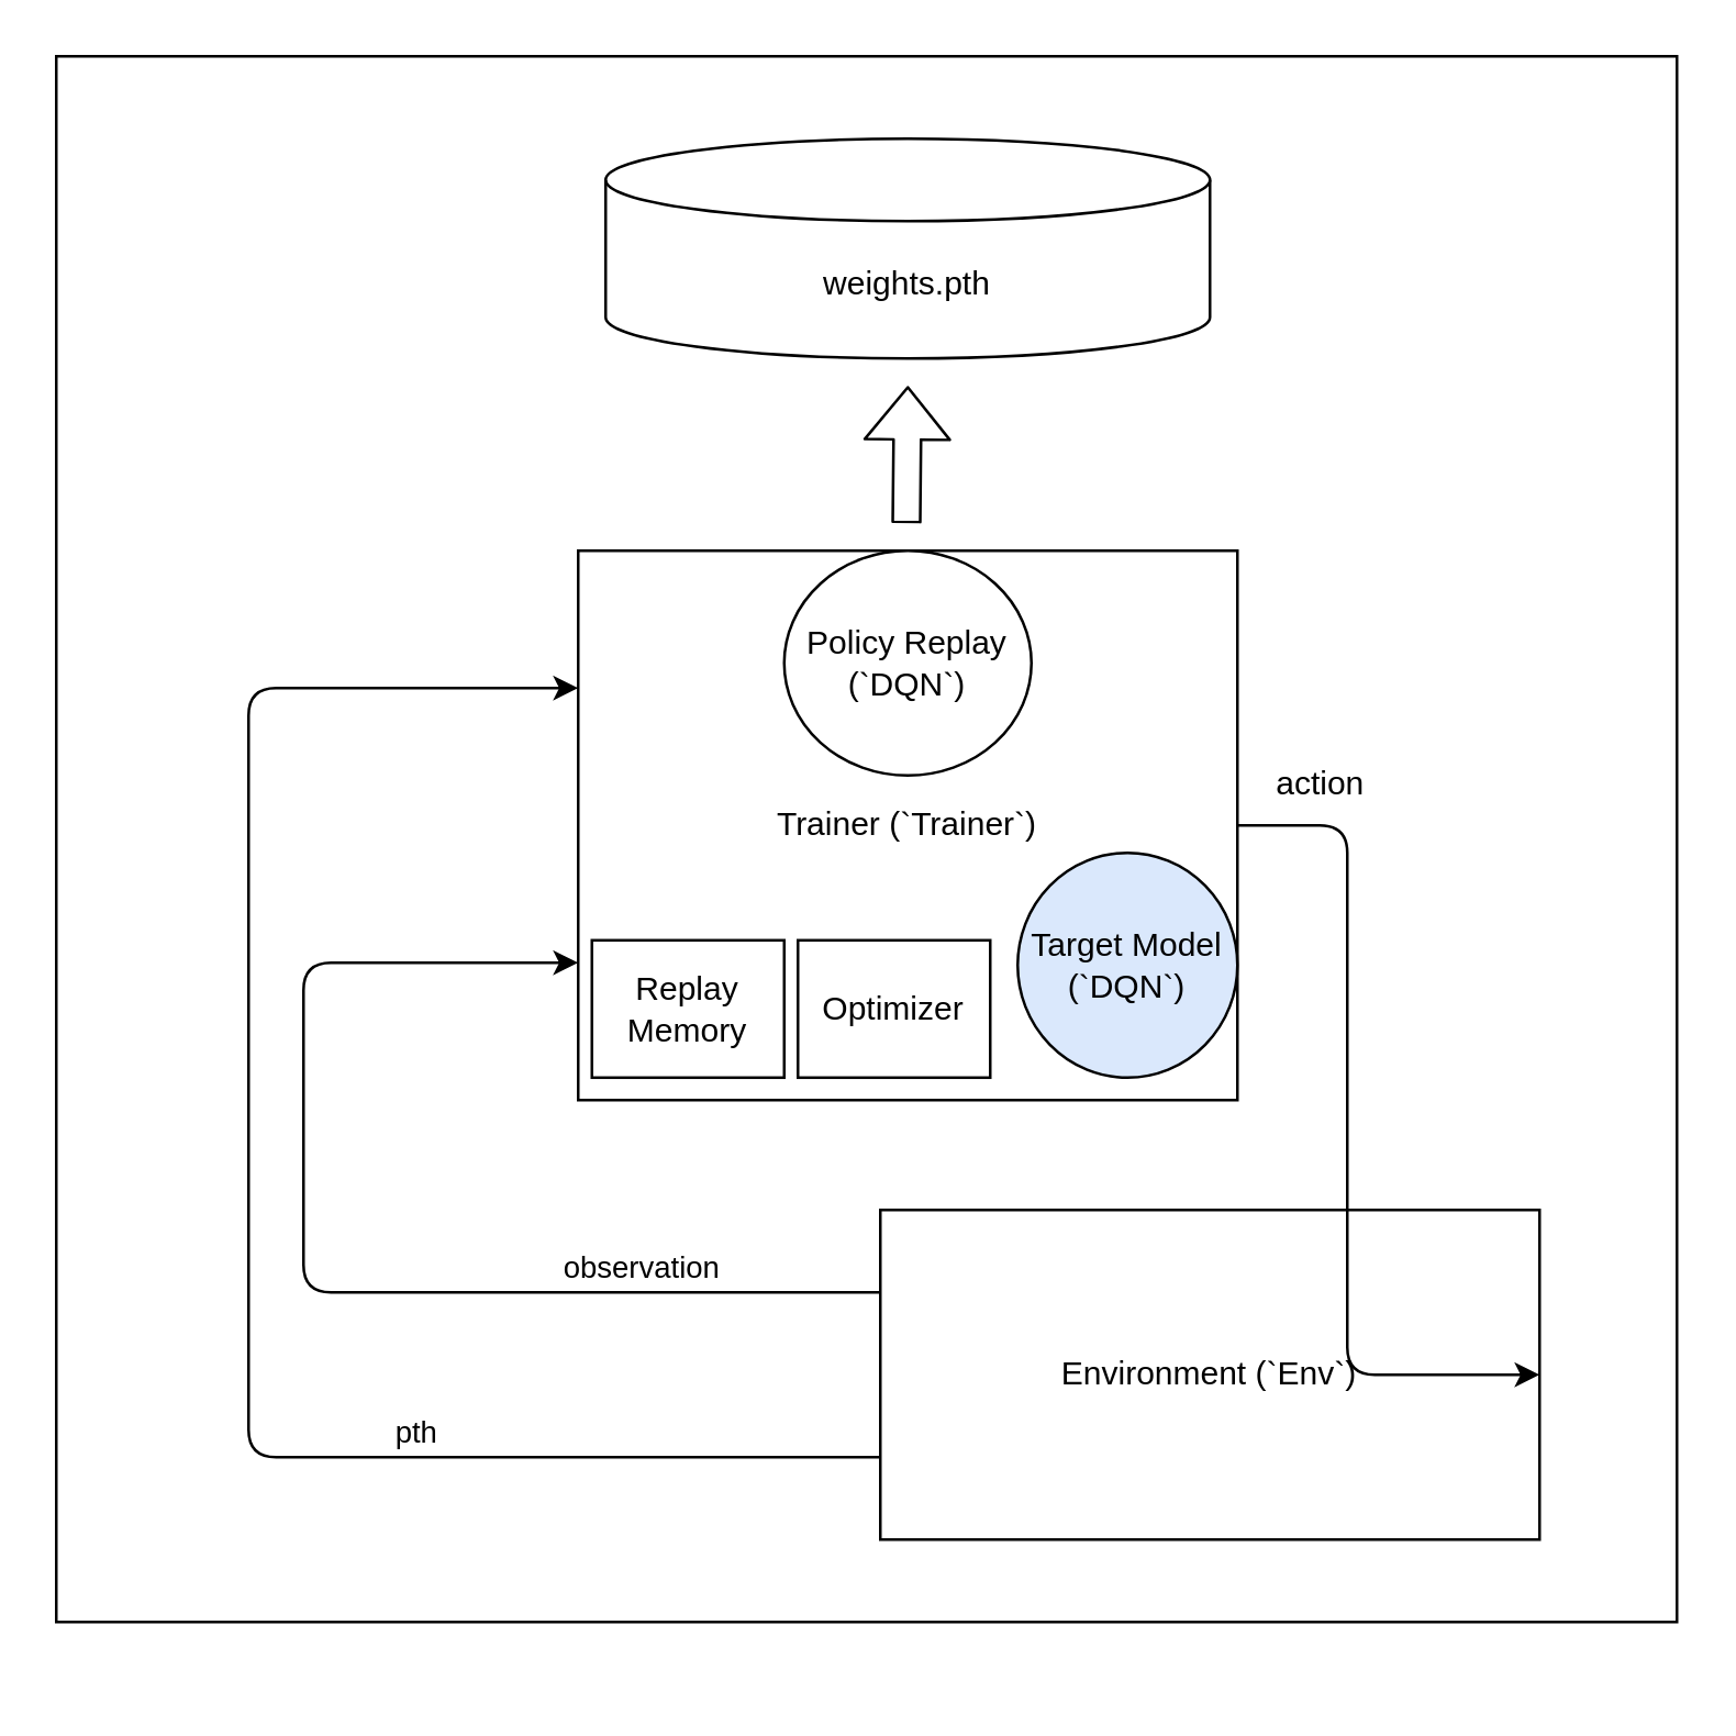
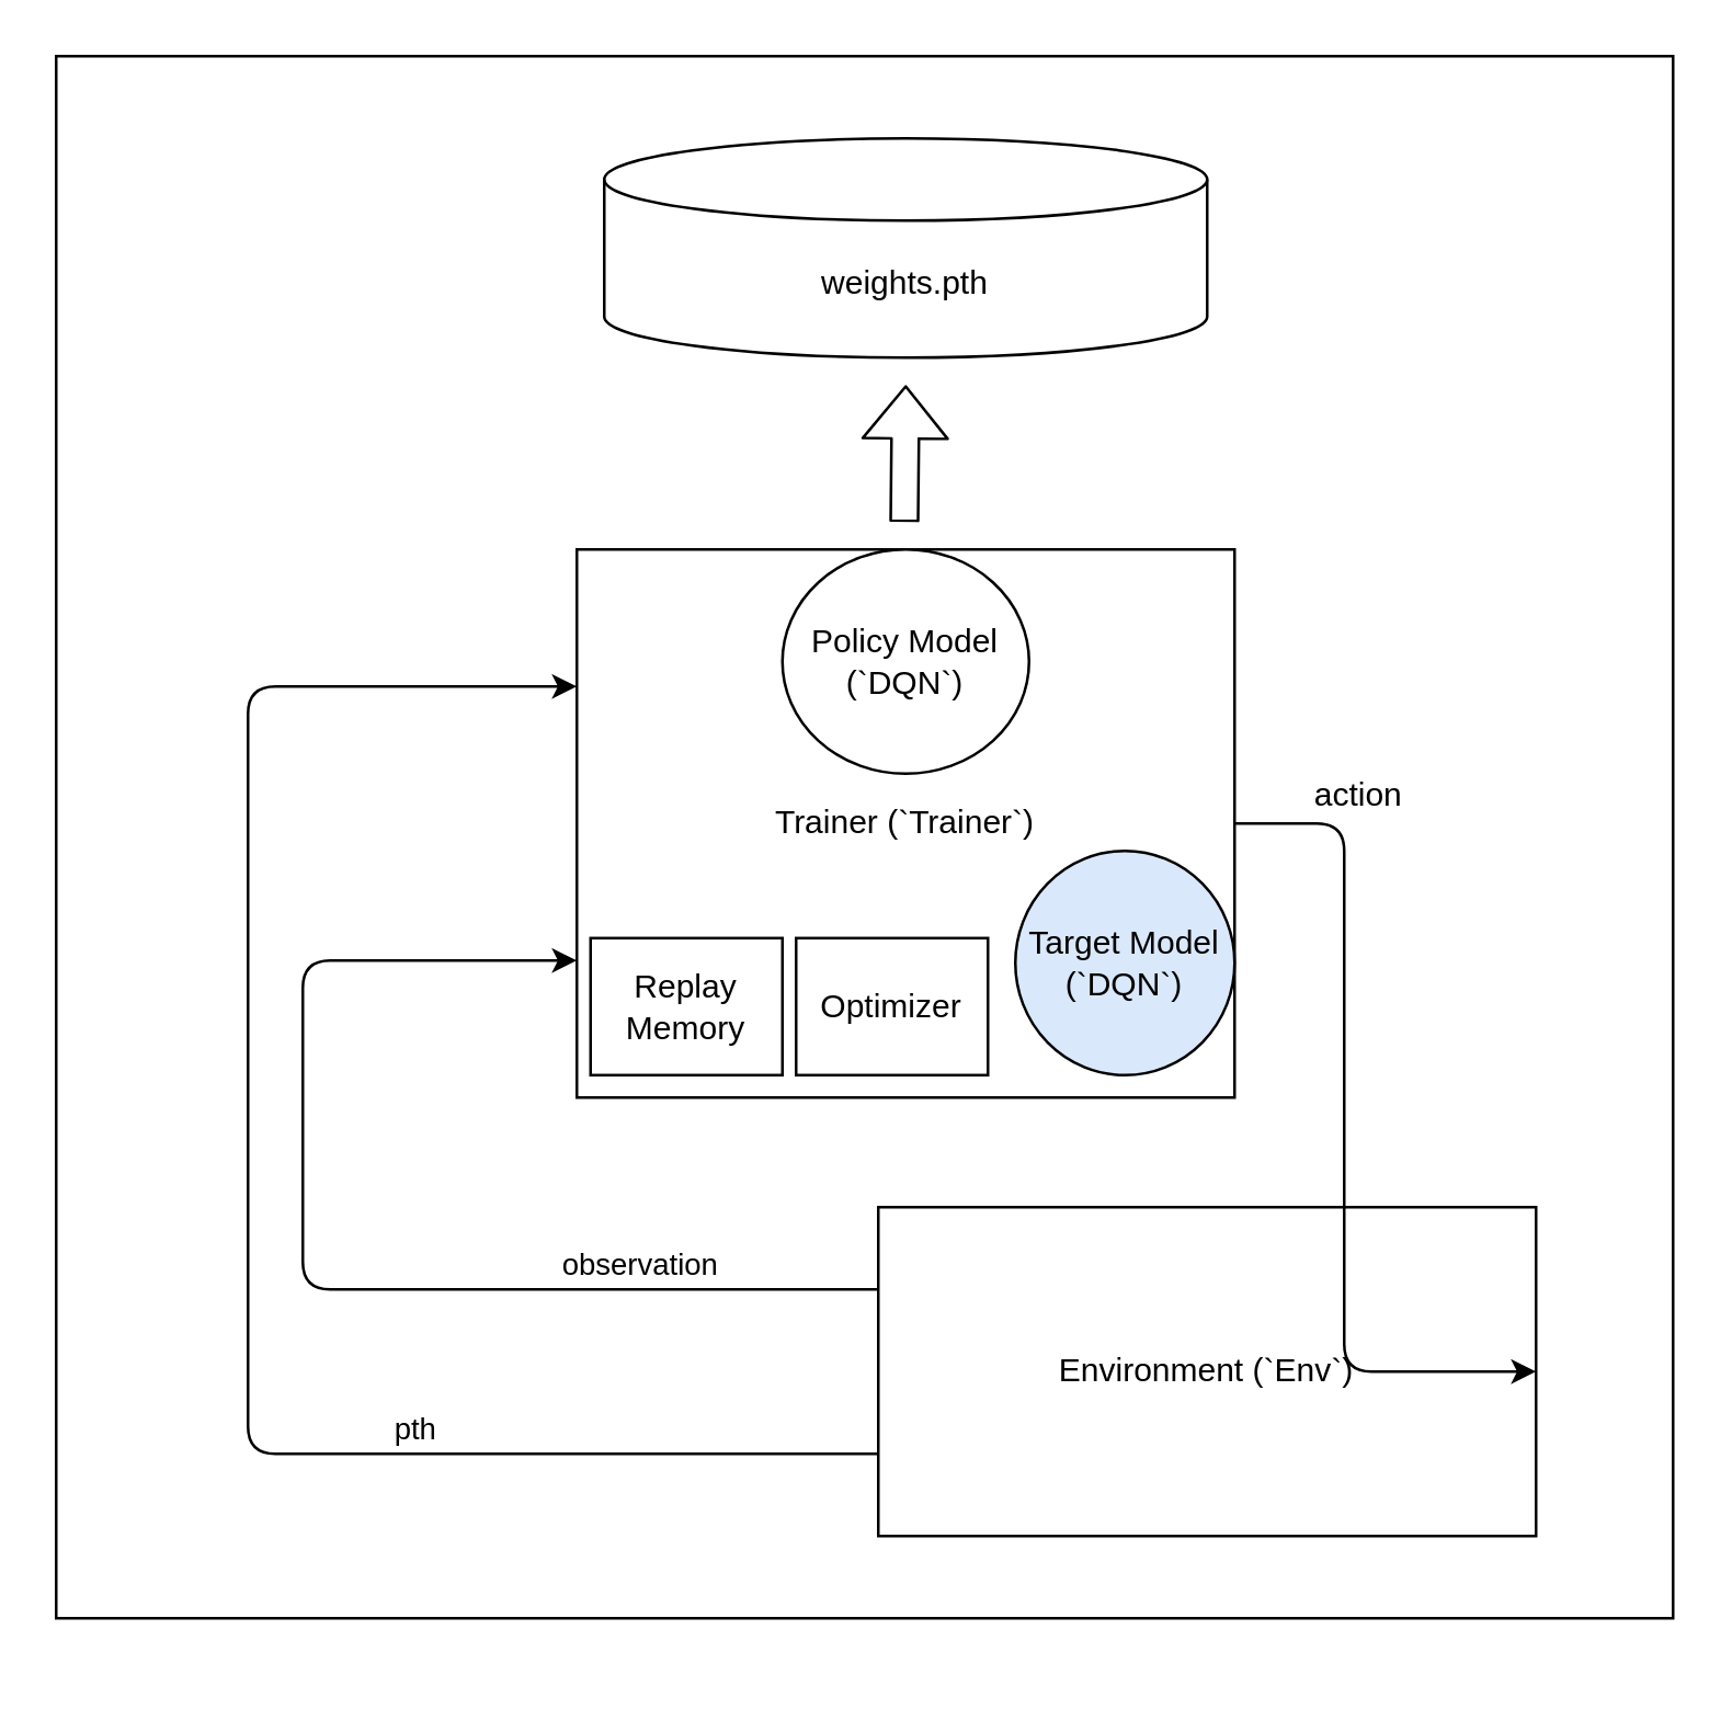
  <mxCell id="0" />
  <mxCell id="1" parent="0" />
  <mxCell id="2" value="" style="rounded=0;whiteSpace=wrap;html=1;" vertex="1" parent="1"><mxGeometry x="20" y="20" width="590" height="570" as="geometry" /></mxCell>
  <mxCell id="3" value="Environment (`Env`)" style="rounded=0;whiteSpace=wrap;html=1;" parent="1" vertex="1"><mxGeometry x="320" y="440" width="240" height="120" as="geometry" /></mxCell>
  <mxCell id="4" value="" style="group" parent="1" vertex="1" connectable="0"><mxGeometry x="210" y="200" width="370" height="410" as="geometry" /></mxCell>
  <mxCell id="5" value="Trainer (`Trainer`)" style="rounded=0;whiteSpace=wrap;html=1;" parent="4" vertex="1"><mxGeometry width="240" height="200.0" as="geometry" /></mxCell>
- <mxCell id="6" value="Policy Replay&lt;br&gt;(`DQN`)" style="ellipse;whiteSpace=wrap;html=1;" parent="4" vertex="1"><mxGeometry x="75" y="0.003" width="90" height="81.817" as="geometry" /></mxCell>
+ <mxCell id="6" value="Policy Model&lt;br&gt;(`DQN`)" style="ellipse;whiteSpace=wrap;html=1;" parent="4" vertex="1"><mxGeometry x="75" y="0.003" width="90" height="81.817" as="geometry" /></mxCell>
  <mxCell id="7" value="Target Model &lt;br&gt;(`DQN`)" style="ellipse;whiteSpace=wrap;html=1;fillColor=#dae8fc;" parent="4" vertex="1"><mxGeometry x="160" y="110" width="80" height="81.82" as="geometry" /></mxCell>
  <mxCell id="8" value="Replay Memory" style="rounded=0;whiteSpace=wrap;html=1;" parent="4" vertex="1"><mxGeometry x="5" y="141.82" width="70" height="50" as="geometry" /></mxCell>
  <mxCell id="9" value="Optimizer" style="rounded=0;whiteSpace=wrap;html=1;" parent="4" vertex="1"><mxGeometry x="80" y="141.82" width="70" height="50" as="geometry" /></mxCell>
  <mxCell id="10" value="" style="endArrow=classic;html=1;exitX=0;exitY=0.75;exitDx=0;exitDy=0;entryX=0;entryY=0.25;entryDx=0;entryDy=0;" parent="1" source="3" target="5" edge="1"><mxGeometry width="50" height="50" relative="1" as="geometry"><mxPoint x="300" y="420" as="sourcePoint" /><mxPoint x="350" y="370" as="targetPoint" /><Array as="points"><mxPoint x="90" y="530" /><mxPoint x="90" y="250" /></Array></mxGeometry></mxCell>
  <mxCell id="11" value="" style="endArrow=classic;html=1;exitX=0;exitY=0.25;exitDx=0;exitDy=0;entryX=0;entryY=0.75;entryDx=0;entryDy=0;" parent="1" source="3" target="5" edge="1"><mxGeometry width="50" height="50" relative="1" as="geometry"><mxPoint x="190" y="480" as="sourcePoint" /><mxPoint x="190" y="260" as="targetPoint" /><Array as="points"><mxPoint x="110" y="470" /><mxPoint x="110" y="350" /></Array></mxGeometry></mxCell>
  <mxCell id="12" value="observation" style="edgeLabel;html=1;align=center;verticalAlign=middle;resizable=0;points=[];" parent="11" vertex="1" connectable="0"><mxGeometry x="-0.561" y="-3" relative="1" as="geometry"><mxPoint x="6" y="-7" as="offset" /></mxGeometry></mxCell>
  <mxCell id="13" value="pth" style="edgeLabel;html=1;align=center;verticalAlign=middle;resizable=0;points=[];" parent="1" vertex="1" connectable="0"><mxGeometry x="150" y="520" as="geometry" /></mxCell>
  <mxCell id="14" value="" style="endArrow=classic;html=1;exitX=1;exitY=0.5;exitDx=0;exitDy=0;entryX=1;entryY=0.5;entryDx=0;entryDy=0;" parent="1" source="5" target="3" edge="1"><mxGeometry width="50" height="50" relative="1" as="geometry"><mxPoint x="300" y="420" as="sourcePoint" /><mxPoint x="570" y="590" as="targetPoint" /><Array as="points"><mxPoint x="490" y="300" /><mxPoint x="490" y="420" /><mxPoint x="490" y="500" /></Array></mxGeometry></mxCell>
- <mxCell id="15" value="action" style="text;html=1;align=center;verticalAlign=middle;resizable=0;points=[];autosize=1;strokeColor=none;fillColor=none;" parent="1" vertex="1"><mxGeometry x="450" y="270" width="60" height="30" as="geometry" /></mxCell>
+ <mxCell id="15" value="action" style="text;html=1;align=center;verticalAlign=middle;resizable=0;points=[];autosize=1;strokeColor=none;fillColor=none;" parent="1" vertex="1"><mxGeometry x="465" y="275" width="60" height="30" as="geometry" /></mxCell>
  <mxCell id="16" value="" style="shape=flexArrow;endArrow=classic;html=1;" parent="1" edge="1"><mxGeometry width="50" height="50" relative="1" as="geometry"><mxPoint x="329.5" y="190" as="sourcePoint" /><mxPoint x="330" y="140" as="targetPoint" /></mxGeometry></mxCell>
  <mxCell id="17" value="weights.pth" style="shape=cylinder3;whiteSpace=wrap;html=1;boundedLbl=1;backgroundOutline=1;size=15;" parent="1" vertex="1"><mxGeometry x="220" y="50" width="220" height="80" as="geometry" /></mxCell>
